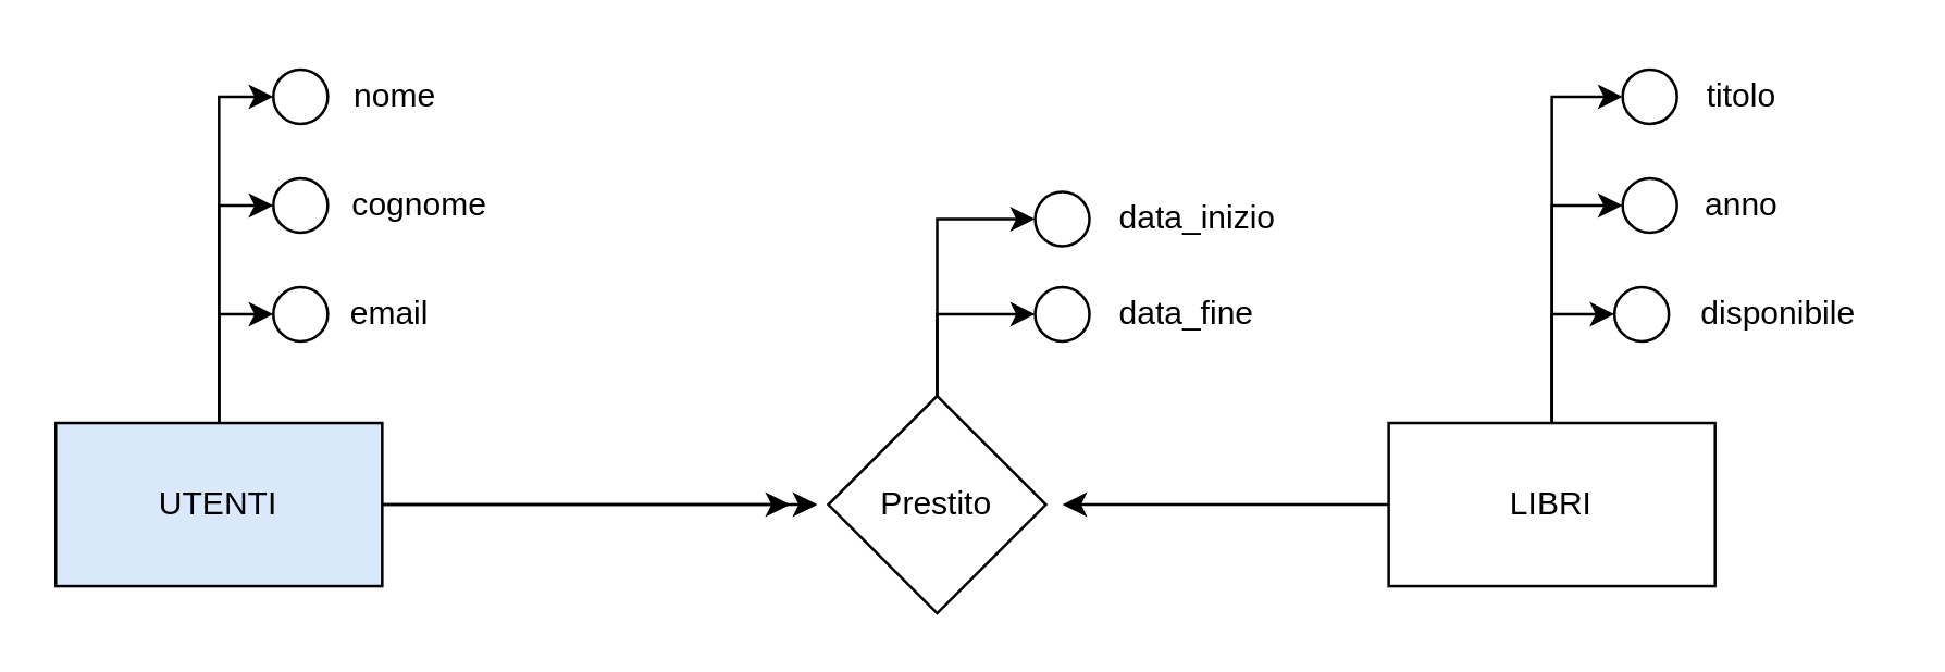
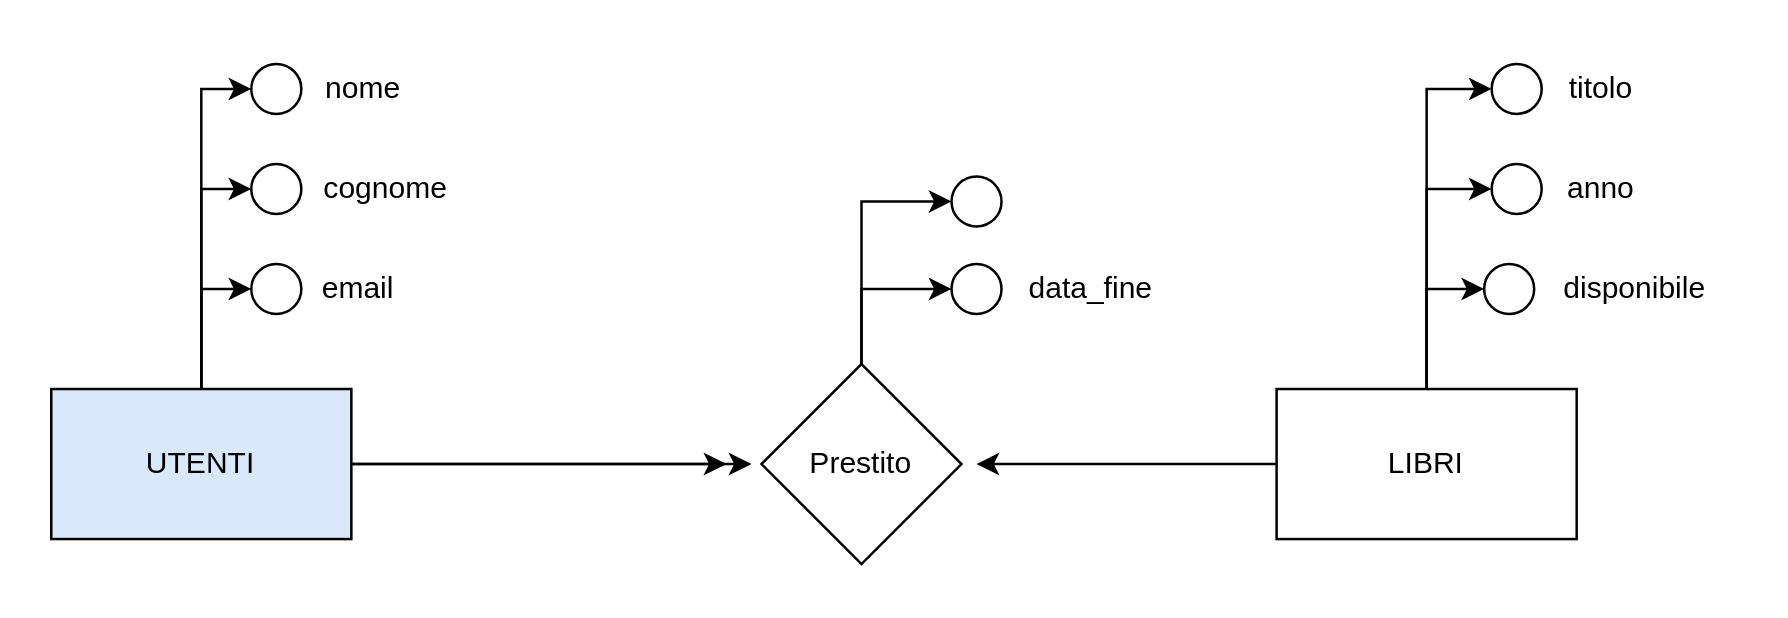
  <mxCell id="0" />
  <mxCell id="1" parent="0" />
  <mxCell id="2" style="edgeStyle=orthogonalEdgeStyle;rounded=0;orthogonalLoop=1;jettySize=auto;html=1;entryX=0;entryY=0.5;entryDx=0;entryDy=0;" edge="1" parent="1" source="7" target="16"><mxGeometry relative="1" as="geometry" /></mxCell>
  <mxCell id="3" style="edgeStyle=orthogonalEdgeStyle;rounded=0;orthogonalLoop=1;jettySize=auto;html=1;entryX=0;entryY=0.5;entryDx=0;entryDy=0;" edge="1" parent="1" source="7" target="17"><mxGeometry relative="1" as="geometry" /></mxCell>
  <mxCell id="4" style="edgeStyle=orthogonalEdgeStyle;rounded=0;orthogonalLoop=1;jettySize=auto;html=1;entryX=0;entryY=0.5;entryDx=0;entryDy=0;" edge="1" parent="1" source="7" target="18"><mxGeometry relative="1" as="geometry" /></mxCell>
  <mxCell id="5" style="edgeStyle=orthogonalEdgeStyle;rounded=0;orthogonalLoop=1;jettySize=auto;html=1;" edge="1" parent="1" source="7"><mxGeometry relative="1" as="geometry"><mxPoint x="300" y="185" as="targetPoint" /></mxGeometry></mxCell>
  <mxCell id="6" style="edgeStyle=orthogonalEdgeStyle;rounded=0;orthogonalLoop=1;jettySize=auto;html=1;" edge="1" parent="1" source="7"><mxGeometry relative="1" as="geometry"><mxPoint x="290" y="185" as="targetPoint" /></mxGeometry></mxCell>
  <mxCell id="7" value="UTENTI" style="rounded=0;whiteSpace=wrap;html=1;fillColor=#dae8fc;" vertex="1" parent="1"><mxGeometry x="20" y="155" width="120" height="60" as="geometry" /></mxCell>
  <mxCell id="8" style="edgeStyle=orthogonalEdgeStyle;rounded=0;orthogonalLoop=1;jettySize=auto;html=1;entryX=0;entryY=0.5;entryDx=0;entryDy=0;" edge="1" parent="1" source="12" target="22"><mxGeometry relative="1" as="geometry" /></mxCell>
  <mxCell id="9" style="edgeStyle=orthogonalEdgeStyle;rounded=0;orthogonalLoop=1;jettySize=auto;html=1;entryX=0;entryY=0.5;entryDx=0;entryDy=0;" edge="1" parent="1" source="12" target="23"><mxGeometry relative="1" as="geometry" /></mxCell>
  <mxCell id="10" style="edgeStyle=orthogonalEdgeStyle;rounded=0;orthogonalLoop=1;jettySize=auto;html=1;entryX=0;entryY=0.5;entryDx=0;entryDy=0;" edge="1" parent="1" source="12" target="24"><mxGeometry relative="1" as="geometry" /></mxCell>
  <mxCell id="11" style="edgeStyle=orthogonalEdgeStyle;rounded=0;orthogonalLoop=1;jettySize=auto;html=1;" edge="1" parent="1" source="12"><mxGeometry relative="1" as="geometry"><mxPoint x="390" y="185" as="targetPoint" /></mxGeometry></mxCell>
  <mxCell id="12" value="LIBRI" style="rounded=0;whiteSpace=wrap;html=1;" vertex="1" parent="1"><mxGeometry x="510" y="155" width="120" height="60" as="geometry" /></mxCell>
  <mxCell id="13" style="edgeStyle=orthogonalEdgeStyle;rounded=0;orthogonalLoop=1;jettySize=auto;html=1;entryX=0;entryY=0.5;entryDx=0;entryDy=0;" edge="1" parent="1" source="15" target="28"><mxGeometry relative="1" as="geometry" /></mxCell>
  <mxCell id="14" style="edgeStyle=orthogonalEdgeStyle;rounded=0;orthogonalLoop=1;jettySize=auto;html=1;entryX=0;entryY=0.5;entryDx=0;entryDy=0;" edge="1" parent="1" source="15" target="29"><mxGeometry relative="1" as="geometry" /></mxCell>
  <mxCell id="15" value="Prestito" style="rhombus;whiteSpace=wrap;html=1;" vertex="1" parent="1"><mxGeometry x="304" y="145" width="80" height="80" as="geometry" /></mxCell>
  <mxCell id="16" value="" style="ellipse;whiteSpace=wrap;html=1;aspect=fixed;" vertex="1" parent="1"><mxGeometry x="100" y="25" width="20" height="20" as="geometry" /></mxCell>
  <mxCell id="17" value="" style="ellipse;whiteSpace=wrap;html=1;aspect=fixed;" vertex="1" parent="1"><mxGeometry x="100" y="65" width="20" height="20" as="geometry" /></mxCell>
  <mxCell id="18" value="" style="ellipse;whiteSpace=wrap;html=1;aspect=fixed;" vertex="1" parent="1"><mxGeometry x="100" y="105" width="20" height="20" as="geometry" /></mxCell>
  <mxCell id="19" value="nome" style="text;html=1;align=center;verticalAlign=middle;whiteSpace=wrap;rounded=0;" vertex="1" parent="1"><mxGeometry x="115" y="20" width="60" height="30" as="geometry" /></mxCell>
  <mxCell id="20" value="cognome" style="text;html=1;align=center;verticalAlign=middle;whiteSpace=wrap;rounded=0;" vertex="1" parent="1"><mxGeometry x="124" y="60" width="60" height="30" as="geometry" /></mxCell>
  <mxCell id="21" value="email" style="text;html=1;align=center;verticalAlign=middle;whiteSpace=wrap;rounded=0;" vertex="1" parent="1"><mxGeometry x="113" y="100" width="60" height="30" as="geometry" /></mxCell>
  <mxCell id="22" value="" style="ellipse;whiteSpace=wrap;html=1;aspect=fixed;" vertex="1" parent="1"><mxGeometry x="596" y="25" width="20" height="20" as="geometry" /></mxCell>
  <mxCell id="23" value="" style="ellipse;whiteSpace=wrap;html=1;aspect=fixed;" vertex="1" parent="1"><mxGeometry x="596" y="65" width="20" height="20" as="geometry" /></mxCell>
  <mxCell id="24" value="" style="ellipse;whiteSpace=wrap;html=1;aspect=fixed;" vertex="1" parent="1"><mxGeometry x="593" y="105" width="20" height="20" as="geometry" /></mxCell>
  <mxCell id="25" value="anno" style="text;html=1;align=center;verticalAlign=middle;whiteSpace=wrap;rounded=0;" vertex="1" parent="1"><mxGeometry x="610" y="60" width="60" height="30" as="geometry" /></mxCell>
  <mxCell id="26" value="titolo" style="text;html=1;align=center;verticalAlign=middle;whiteSpace=wrap;rounded=0;" vertex="1" parent="1"><mxGeometry x="610" y="20" width="60" height="30" as="geometry" /></mxCell>
  <mxCell id="27" value="disponibile" style="text;html=1;align=center;verticalAlign=middle;resizable=0;points=[];autosize=1;strokeColor=none;fillColor=none;" vertex="1" parent="1"><mxGeometry x="613" y="100" width="80" height="30" as="geometry" /></mxCell>
  <mxCell id="28" value="" style="ellipse;whiteSpace=wrap;html=1;aspect=fixed;" vertex="1" parent="1"><mxGeometry x="380" y="70" width="20" height="20" as="geometry" /></mxCell>
  <mxCell id="29" value="" style="ellipse;whiteSpace=wrap;html=1;aspect=fixed;" vertex="1" parent="1"><mxGeometry x="380" y="105" width="20" height="20" as="geometry" /></mxCell>
- <mxCell id="30" value="data_inizio" style="text;html=1;align=center;verticalAlign=middle;whiteSpace=wrap;rounded=0;" vertex="1" parent="1"><mxGeometry x="410" y="65" width="60" height="30" as="geometry" /></mxCell>
  <mxCell id="31" value="data_fine" style="text;html=1;align=center;verticalAlign=middle;whiteSpace=wrap;rounded=0;" vertex="1" parent="1"><mxGeometry x="406" y="100" width="60" height="30" as="geometry" /></mxCell>
